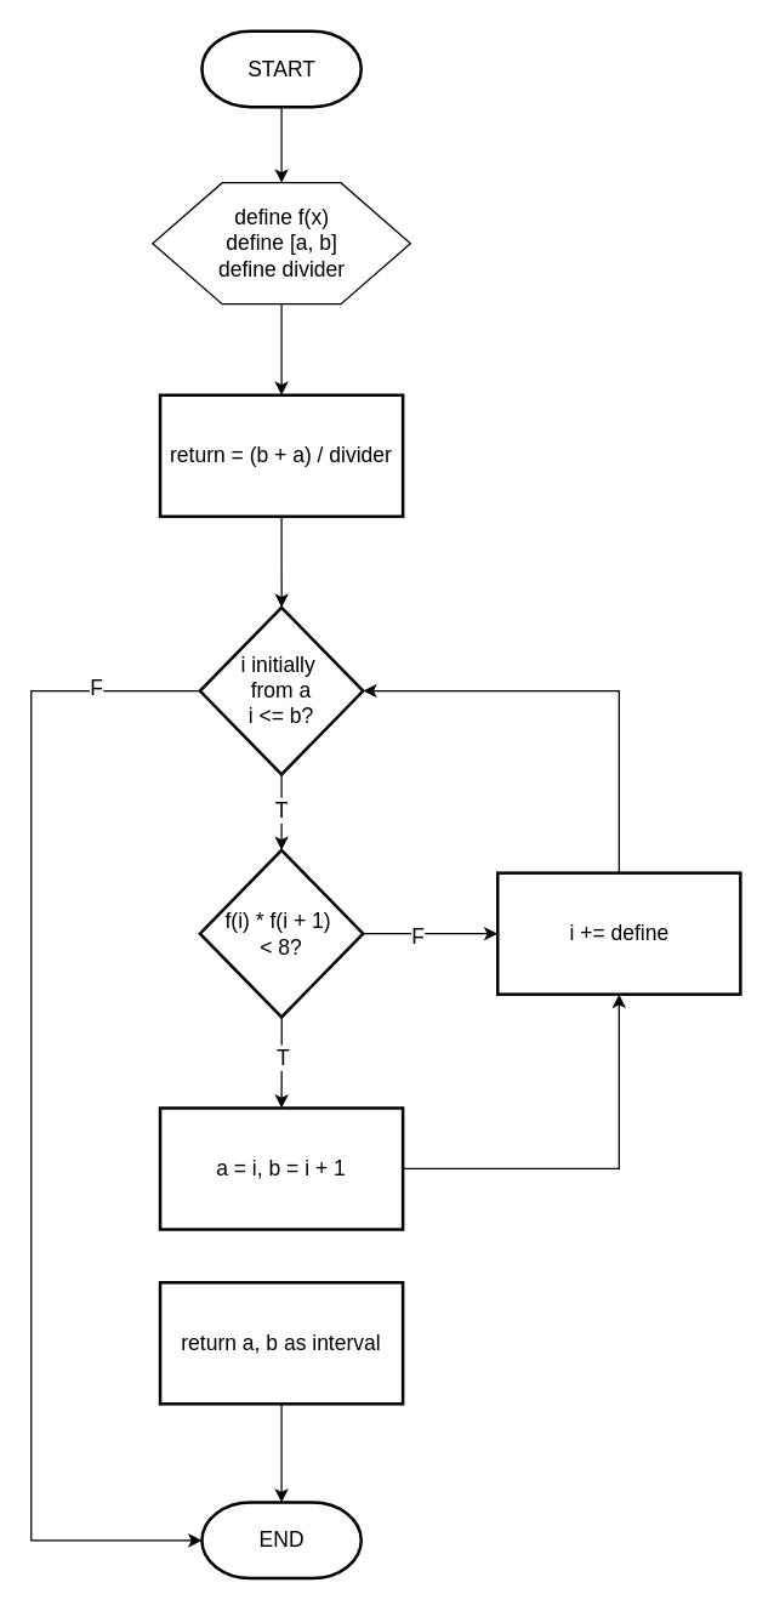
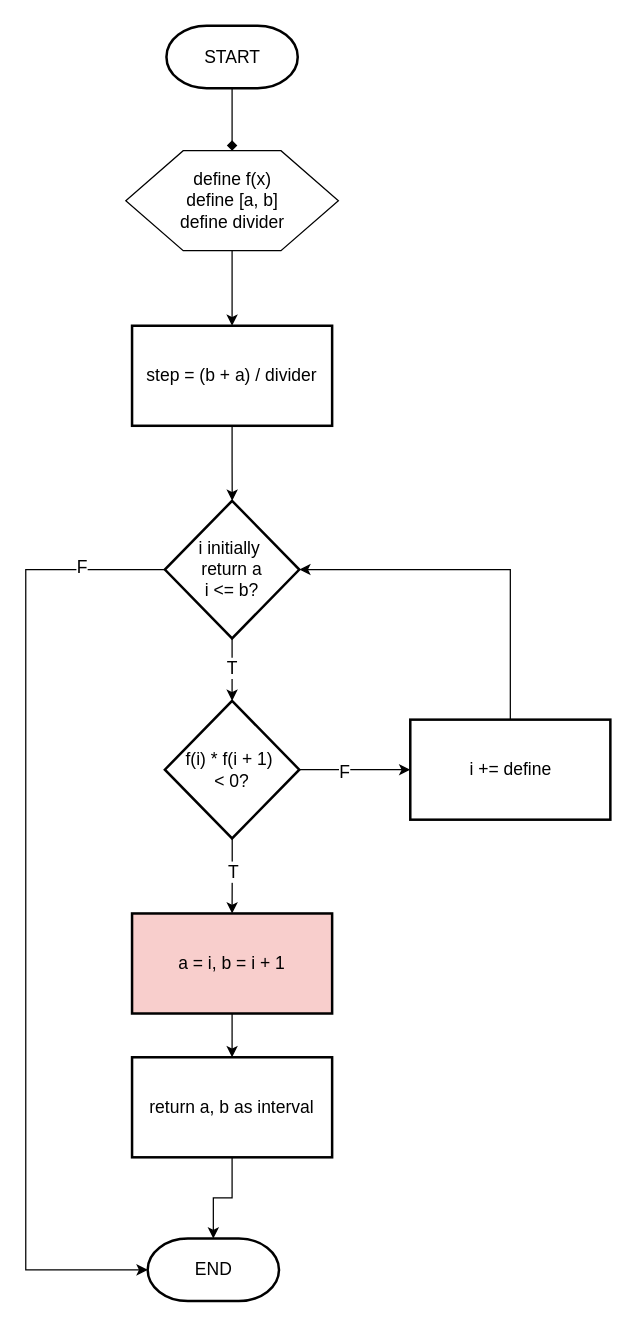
  <mxCell id="0" />
  <mxCell id="1" parent="0" />
- <mxCell id="2" value="" style="edgeStyle=orthogonalEdgeStyle;rounded=0;orthogonalLoop=1;jettySize=auto;html=1;fontSize=14;" edge="1" parent="1" source="3" target="5"><mxGeometry relative="1" as="geometry" /></mxCell>
+ <mxCell id="2" value="" style="edgeStyle=orthogonalEdgeStyle;rounded=0;orthogonalLoop=1;jettySize=auto;html=1;fontSize=14;endArrow=diamond;" edge="1" parent="1" source="3" target="5"><mxGeometry relative="1" as="geometry" /></mxCell>
  <mxCell id="3" value="START" style="strokeWidth=2;html=1;shape=mxgraph.flowchart.terminator;whiteSpace=wrap;fontSize=14;" vertex="1" parent="1"><mxGeometry x="132.5" y="20" width="105" height="50" as="geometry" /></mxCell>
  <mxCell id="4" value="" style="edgeStyle=orthogonalEdgeStyle;rounded=0;orthogonalLoop=1;jettySize=auto;html=1;" edge="1" parent="1" source="5" target="21"><mxGeometry relative="1" as="geometry" /></mxCell>
  <mxCell id="5" value="define f(x)&lt;div&gt;define [a, b]&lt;/div&gt;&lt;div&gt;define divider&lt;/div&gt;" style="verticalLabelPosition=middle;verticalAlign=middle;html=1;shape=hexagon;perimeter=hexagonPerimeter2;arcSize=6;size=0.27;labelPosition=center;align=center;fontSize=14;" vertex="1" parent="1"><mxGeometry x="100" y="120" width="170" height="80" as="geometry" /></mxCell>
  <mxCell id="6" value="" style="edgeStyle=orthogonalEdgeStyle;rounded=0;orthogonalLoop=1;jettySize=auto;html=1;fontSize=14;" edge="1" parent="1" source="8" target="13"><mxGeometry relative="1" as="geometry" /></mxCell>
  <mxCell id="7" value="&lt;font style=&quot;font-size: 14px;&quot;&gt;T&lt;/font&gt;" style="edgeLabel;html=1;align=center;verticalAlign=middle;resizable=0;points=[];" vertex="1" connectable="0" parent="6"><mxGeometry x="-0.08" y="-1" relative="1" as="geometry"><mxPoint as="offset" /></mxGeometry></mxCell>
- <mxCell id="8" value="i initially&amp;nbsp;&lt;div&gt;from a&lt;div&gt;i &amp;lt;= b?&lt;/div&gt;&lt;/div&gt;" style="strokeWidth=2;html=1;shape=mxgraph.flowchart.decision;whiteSpace=wrap;fontSize=14;" vertex="1" parent="1"><mxGeometry x="131.25" y="400" width="107.5" height="110" as="geometry" /></mxCell>
+ <mxCell id="8" value="i initially&amp;nbsp;&lt;div&gt;return a&lt;div&gt;i &amp;lt;= b?&lt;/div&gt;&lt;/div&gt;" style="strokeWidth=2;html=1;shape=mxgraph.flowchart.decision;whiteSpace=wrap;fontSize=14;" vertex="1" parent="1"><mxGeometry x="131.25" y="400" width="107.5" height="110" as="geometry" /></mxCell>
  <mxCell id="9" value="" style="edgeStyle=orthogonalEdgeStyle;rounded=0;orthogonalLoop=1;jettySize=auto;html=1;" edge="1" parent="1" source="13" target="15"><mxGeometry relative="1" as="geometry" /></mxCell>
  <mxCell id="10" value="&lt;font style=&quot;font-size: 14px;&quot;&gt;T&lt;/font&gt;" style="edgeLabel;html=1;align=center;verticalAlign=middle;resizable=0;points=[];" vertex="1" connectable="0" parent="9"><mxGeometry x="-0.148" relative="1" as="geometry"><mxPoint as="offset" /></mxGeometry></mxCell>
  <mxCell id="11" value="" style="edgeStyle=orthogonalEdgeStyle;rounded=0;orthogonalLoop=1;jettySize=auto;html=1;" edge="1" parent="1" source="13" target="16"><mxGeometry relative="1" as="geometry" /></mxCell>
  <mxCell id="12" value="&lt;font style=&quot;font-size: 14px;&quot;&gt;F&lt;/font&gt;" style="edgeLabel;html=1;align=center;verticalAlign=middle;resizable=0;points=[];" vertex="1" connectable="0" parent="11"><mxGeometry x="-0.185" y="-1" relative="1" as="geometry"><mxPoint as="offset" /></mxGeometry></mxCell>
- <mxCell id="13" value="f(i) * f(i + 1)&amp;nbsp;&lt;div&gt;&amp;lt; 8?&lt;/div&gt;" style="strokeWidth=2;html=1;shape=mxgraph.flowchart.decision;whiteSpace=wrap;fontSize=14;" vertex="1" parent="1"><mxGeometry x="131.25" y="560" width="107.5" height="110" as="geometry" /></mxCell>
- <mxCell id="14" value="" style="edgeStyle=orthogonalEdgeStyle;rounded=0;orthogonalLoop=1;jettySize=auto;html=1;" edge="1" parent="1" source="15" target="16"><mxGeometry relative="1" as="geometry" /></mxCell>
- <mxCell id="15" value="a = i, b = i + 1" style="rounded=1;whiteSpace=wrap;html=1;absoluteArcSize=1;arcSize=0;strokeWidth=2;fontSize=14;" vertex="1" parent="1"><mxGeometry x="105" y="730" width="160" height="80" as="geometry" /></mxCell>
+ <mxCell id="13" value="f(i) * f(i + 1)&amp;nbsp;&lt;div&gt;&amp;lt; 0?&lt;/div&gt;" style="strokeWidth=2;html=1;shape=mxgraph.flowchart.decision;whiteSpace=wrap;fontSize=14;" vertex="1" parent="1"><mxGeometry x="131.25" y="560" width="107.5" height="110" as="geometry" /></mxCell>
+ <mxCell id="14" value="" style="edgeStyle=orthogonalEdgeStyle;rounded=0;orthogonalLoop=1;jettySize=auto;html=1;" edge="1" parent="1" source="15" target="19"><mxGeometry relative="1" as="geometry" /></mxCell>
+ <mxCell id="15" value="a = i, b = i + 1" style="rounded=1;whiteSpace=wrap;html=1;absoluteArcSize=1;arcSize=0;strokeWidth=2;fontSize=14;fillColor=#f8cecc;" vertex="1" parent="1"><mxGeometry x="105" y="730" width="160" height="80" as="geometry" /></mxCell>
  <mxCell id="16" value="i += define" style="rounded=1;whiteSpace=wrap;html=1;absoluteArcSize=1;arcSize=0;strokeWidth=2;fontSize=14;" vertex="1" parent="1"><mxGeometry x="327.5" y="575" width="160" height="80" as="geometry" /></mxCell>
  <mxCell id="17" style="edgeStyle=orthogonalEdgeStyle;rounded=0;orthogonalLoop=1;jettySize=auto;html=1;exitX=0.5;exitY=0;exitDx=0;exitDy=0;entryX=1;entryY=0.5;entryDx=0;entryDy=0;entryPerimeter=0;" edge="1" parent="1" source="16" target="8"><mxGeometry relative="1" as="geometry" /></mxCell>
  <mxCell id="18" value="" style="edgeStyle=orthogonalEdgeStyle;rounded=0;orthogonalLoop=1;jettySize=auto;html=1;" edge="1" parent="1" source="19" target="22"><mxGeometry relative="1" as="geometry" /></mxCell>
  <mxCell id="19" value="return a, b as interval" style="rounded=1;whiteSpace=wrap;html=1;absoluteArcSize=1;arcSize=0;strokeWidth=2;fontSize=14;" vertex="1" parent="1"><mxGeometry x="105" y="845" width="160" height="80" as="geometry" /></mxCell>
  <mxCell id="20" value="" style="edgeStyle=orthogonalEdgeStyle;rounded=0;orthogonalLoop=1;jettySize=auto;html=1;" edge="1" parent="1" source="21" target="8"><mxGeometry relative="1" as="geometry" /></mxCell>
- <mxCell id="21" value="return = (b + a) / divider" style="rounded=1;whiteSpace=wrap;html=1;absoluteArcSize=1;arcSize=0;strokeWidth=2;fontSize=14;" vertex="1" parent="1"><mxGeometry x="105" y="260" width="160" height="80" as="geometry" /></mxCell>
- <mxCell id="22" value="END" style="strokeWidth=2;html=1;shape=mxgraph.flowchart.terminator;whiteSpace=wrap;fontSize=14;" vertex="1" parent="1"><mxGeometry x="132.5" y="990" width="105" height="50" as="geometry" /></mxCell>
+ <mxCell id="21" value="step = (b + a) / divider" style="rounded=1;whiteSpace=wrap;html=1;absoluteArcSize=1;arcSize=0;strokeWidth=2;fontSize=14;" vertex="1" parent="1"><mxGeometry x="105" y="260" width="160" height="80" as="geometry" /></mxCell>
+ <mxCell id="22" value="END" style="strokeWidth=2;html=1;shape=mxgraph.flowchart.terminator;whiteSpace=wrap;fontSize=14;" vertex="1" parent="1"><mxGeometry x="117.5" y="990" width="105" height="50" as="geometry" /></mxCell>
  <mxCell id="23" style="edgeStyle=orthogonalEdgeStyle;rounded=0;orthogonalLoop=1;jettySize=auto;html=1;exitX=0;exitY=0.5;exitDx=0;exitDy=0;exitPerimeter=0;entryX=0;entryY=0.5;entryDx=0;entryDy=0;entryPerimeter=0;" edge="1" parent="1" source="8" target="22"><mxGeometry relative="1" as="geometry"><Array as="points"><mxPoint x="20" y="455" /><mxPoint x="20" y="1015" /></Array></mxGeometry></mxCell>
  <mxCell id="24" value="&lt;font style=&quot;font-size: 14px;&quot;&gt;F&lt;/font&gt;" style="edgeLabel;html=1;align=center;verticalAlign=middle;resizable=0;points=[];" vertex="1" connectable="0" parent="23"><mxGeometry x="-0.825" y="-3" relative="1" as="geometry"><mxPoint as="offset" /></mxGeometry></mxCell>
